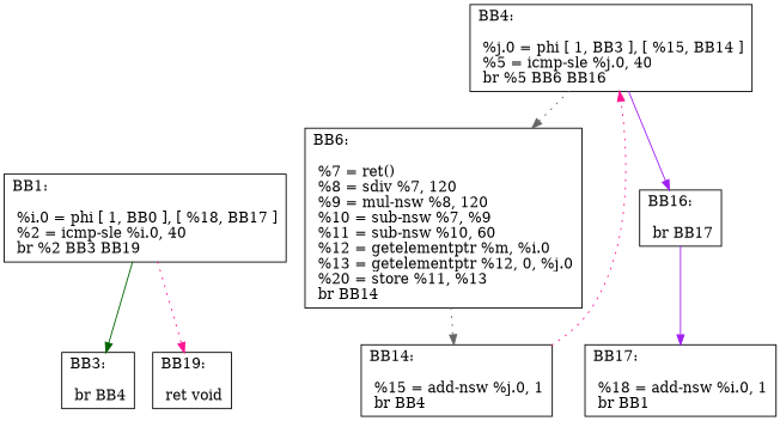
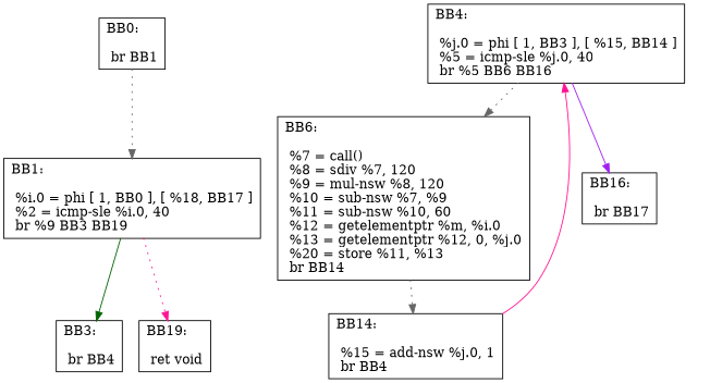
  digraph {
    node [shape=record]
    edge [color=gray40 style=dotted]
-   n2 [label="{BB1:\l\l  %i.0 = phi [ 1, BB0 ], [  %18, BB17 ]\l %2 = icmp-sle %i.0,  40\l br %2 BB3 BB19\l}"]
+   n1 [label="{BB0:\l\l  br  BB1\l}"]
+   n2 [label="{BB1:\l\l  %i.0 = phi [ 1, BB0 ], [  %18, BB17 ]\l %2 = icmp-sle %i.0,  40\l br %9 BB3 BB19\l}"]
    n3 [label="{BB3:\l\l  br  BB4\l}"]
    n4 [label="{BB19:\l\l  ret void\l}"]
    n5 [label="{BB4:\l\l  %j.0 = phi [ 1, BB3 ], [  %15, BB14 ]\l %5 = icmp-sle %j.0,  40\l br %5 BB6 BB16\l}"]
-   n6 [label="{BB6:\l\l  %7 = ret()\l %8 = sdiv %7,  120\l %9 = mul-nsw %8,  120\l %10 = sub-nsw %7,  %9\l %11 = sub-nsw %10,  60\l %12 = getelementptr %m,  %i.0\l %13 = getelementptr %12,  0,  %j.0\l %20 = store %11,  %13\l br  BB14\l}"]
+   n6 [label="{BB6:\l\l  %7 = call()\l %8 = sdiv %7,  120\l %9 = mul-nsw %8,  120\l %10 = sub-nsw %7,  %9\l %11 = sub-nsw %10,  60\l %12 = getelementptr %m,  %i.0\l %13 = getelementptr %12,  0,  %j.0\l %20 = store %11,  %13\l br  BB14\l}"]
    n7 [label="{BB16:\l\l  br  BB17\l}"]
    n8 [label="{BB14:\l\l  %15 = add-nsw %j.0,  1\l br  BB4\l}"]
-   n9 [label="{BB17:\l\l  %18 = add-nsw %i.0,  1\l br  BB1\l}"]
+   n1 -> n2
    n2 -> n3 [color=darkgreen style=solid]
    n2 -> n4 [color=deeppink]
    n5 -> n6
    n5 -> n7 [color=purple style=solid]
    n6 -> n8
-   n7 -> n9 [color=purple style=solid]
-   n8 -> n5 [color=deeppink]
+   n8 -> n5 [color=deeppink style=solid]
  }
